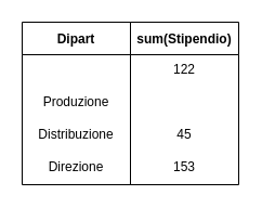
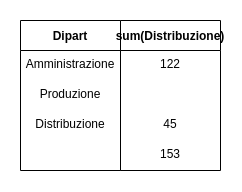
  <mxCell id="0" />
  <mxCell id="1" parent="0" />
  <mxCell id="2" value="Dipart" style="swimlane;startSize=30;fontStyle=1" parent="1" vertex="1"><mxGeometry x="20" y="20" width="100" height="150" as="geometry" /></mxCell>
+ <mxCell id="3" value="Amministrazione" style="text;strokeColor=none;fillColor=none;spacingLeft=4;spacingRight=4;overflow=hidden;rotatable=0;points=[[0,0.5],[1,0.5]];portConstraint=eastwest;fontSize=12;align=center;" parent="2" vertex="1"><mxGeometry y="30" width="100" height="30" as="geometry" /></mxCell>
  <mxCell id="4" value="Produzione" style="text;strokeColor=none;fillColor=none;spacingLeft=4;spacingRight=4;overflow=hidden;rotatable=0;points=[[0,0.5],[1,0.5]];portConstraint=eastwest;fontSize=12;align=center;" parent="2" vertex="1"><mxGeometry y="60" width="100" height="30" as="geometry" /></mxCell>
  <mxCell id="5" value="Distribuzione" style="text;strokeColor=none;fillColor=none;spacingLeft=4;spacingRight=4;overflow=hidden;rotatable=0;points=[[0,0.5],[1,0.5]];portConstraint=eastwest;fontSize=12;align=center;" parent="2" vertex="1"><mxGeometry y="90" width="100" height="30" as="geometry" /></mxCell>
  <mxCell id="6" value="45" style="text;strokeColor=none;fillColor=none;spacingLeft=4;spacingRight=4;overflow=hidden;rotatable=0;points=[[0,0.5],[1,0.5]];portConstraint=eastwest;fontSize=12;align=center;" parent="2" vertex="1"><mxGeometry x="100" y="90" width="100" height="30" as="geometry" /></mxCell>
  <mxCell id="7" value="153" style="text;strokeColor=none;fillColor=none;spacingLeft=4;spacingRight=4;overflow=hidden;rotatable=0;points=[[0,0.5],[1,0.5]];portConstraint=eastwest;fontSize=12;align=center;" parent="2" vertex="1"><mxGeometry x="100" y="120" width="100" height="30" as="geometry" /></mxCell>
- <mxCell id="8" value="Direzione" style="text;strokeColor=none;fillColor=none;spacingLeft=4;spacingRight=4;overflow=hidden;rotatable=0;points=[[0,0.5],[1,0.5]];portConstraint=eastwest;fontSize=12;align=center;" parent="2" vertex="1"><mxGeometry y="120" width="100" height="30" as="geometry" /></mxCell>
  <mxCell id="9" value="122" style="text;strokeColor=none;fillColor=none;spacingLeft=4;spacingRight=4;overflow=hidden;rotatable=0;points=[[0,0.5],[1,0.5]];portConstraint=eastwest;fontSize=12;align=center;" parent="2" vertex="1"><mxGeometry x="100" y="30" width="100" height="30" as="geometry" /></mxCell>
- <mxCell id="10" value="sum(Stipendio)" style="swimlane;startSize=30;fontStyle=1" parent="1" vertex="1"><mxGeometry x="120" y="20" width="100" height="150" as="geometry" /></mxCell>
+ <mxCell id="10" value="sum(Distribuzione)" style="swimlane;startSize=30;fontStyle=1" parent="1" vertex="1"><mxGeometry x="120" y="20" width="100" height="150" as="geometry" /></mxCell>
